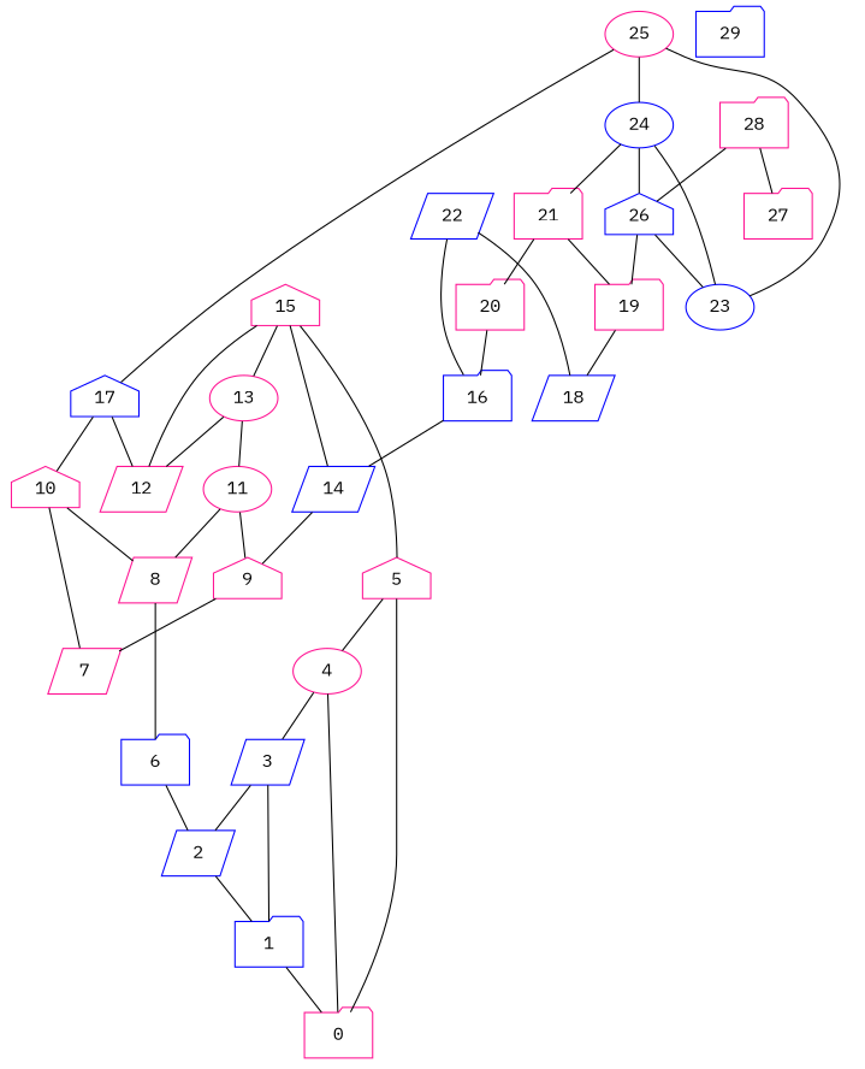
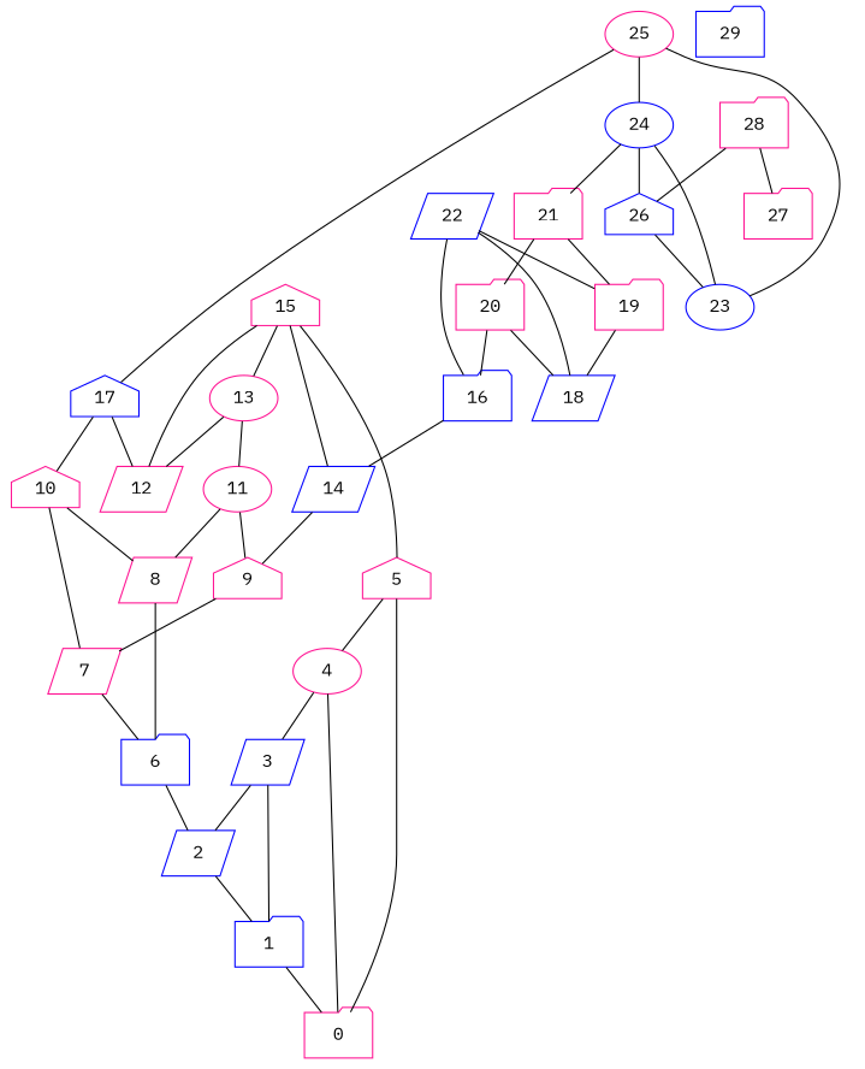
  graph {
    fontname="IBM Plex Mono"
    node [color=deeppink fontname="IBM Plex Mono" shape=folder]
    edge [fontname="IBM Plex Mono"]
    0
    1 [color=blue]
    2 [color=blue shape=parallelogram]
    3 [color=blue shape=parallelogram]
    4 [shape=ellipse]
    5 [shape=house]
    6 [color=blue]
    7 [shape=parallelogram]
    8 [shape=parallelogram]
    9 [shape=house]
    10 [shape=house]
    11 [shape=ellipse]
    13 [shape=ellipse]
    12 [shape=parallelogram]
    14 [color=blue shape=parallelogram]
    15 [shape=house]
    16 [color=blue]
    17 [color=blue shape=house]
    19
    18 [color=blue shape=parallelogram]
    20
    21
    22 [color=blue shape=parallelogram]
    24 [color=blue shape=ellipse]
    23 [color=blue shape=ellipse]
    26 [color=blue shape=house]
    25 [shape=ellipse]
    27
    28
    29 [color=blue]
    1 -- 0
    2 -- 1
    3 -- 1
    3 -- 2
    4 -- 0
    4 -- 3
    5 -- 0
    5 -- 4
    6 -- 2
+   7 -- 6
    8 -- 6
    9 -- 7
    10 -- 7
    10 -- 8
    11 -- 8
    11 -- 9
    13 -- 11
    13 -- 12
    14 -- 9
    15 -- 5
    15 -- 13
    15 -- 12
    15 -- 14
    16 -- 14
    17 -- 10
    17 -- 12
    19 -- 18
    20 -- 16
+   20 -- 18
    21 -- 19
    21 -- 20
    22 -- 16
-   26 -- 19
+   22 -- 19
    22 -- 18
    24 -- 21
    24 -- 23
    24 -- 26
    26 -- 23
    25 -- 17
    25 -- 24
    25 -- 23
    28 -- 26
    28 -- 27
  }
